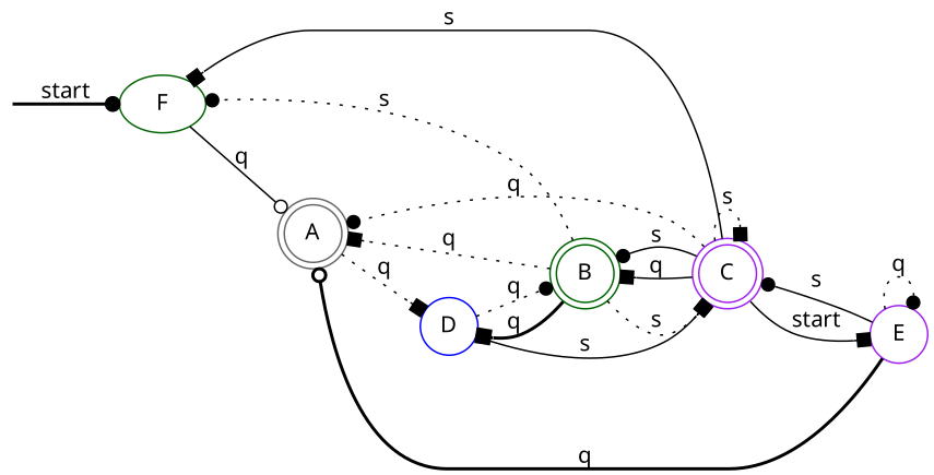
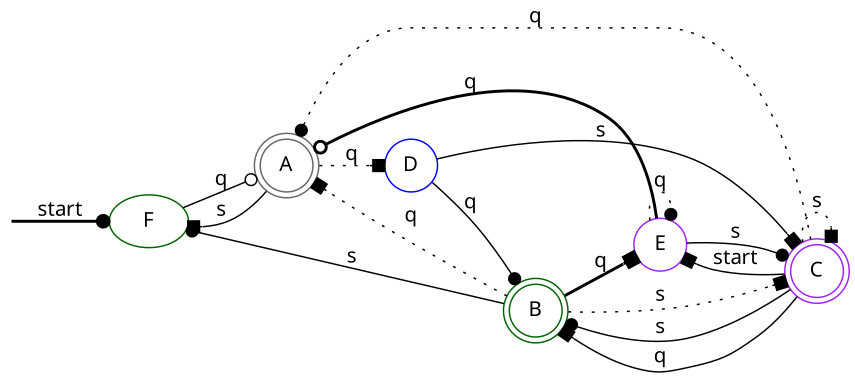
  digraph {
    fontname="Noto Sans"
    rankdir=LR
    node [fontname="Noto Sans" shape=doublecircle color=darkgreen]
    edge [arrowhead=box fontname="Noto Sans" style=solid]
    __start [shape=point style=invis color=""]
    F [shape=""]
    A [color=gray40]
    D [color=blue shape=circle]
    B
    C [color=purple]
    E [color=purple shape=circle]
    __start -> F [arrowhead=dot label=start style=bold]
    F -> A [arrowhead=odot label=q]
-   C -> F [label=s]
+   A -> F [label=s]
    A -> D [label=q style=dotted]
-   D -> B [arrowhead=dot label=q style=dotted]
+   D -> B [arrowhead=dot label=q]
    D -> C [label=s]
-   B -> F [arrowhead=dot label=s style=dotted]
+   B -> F [arrowhead=dot label=s]
    B -> A [label=q style=dotted]
-   B -> D [label=q style=bold]
+   B -> E [label=q style=bold]
    B -> C [label=s style=dotted]
    C -> A [arrowhead=dot label=q style=dotted]
    C -> B [arrowhead=dot label=s]
    C -> B [label=q]
    C -> C [label=s style=dotted]
    C -> E [label=start]
    E -> A [arrowhead=odot label=q style=bold]
    E -> C [arrowhead=dot label=s]
    E -> E [arrowhead=dot label=q style=dotted]
  }
